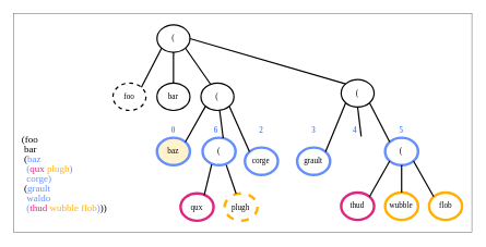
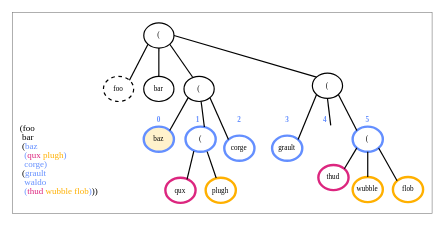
  <mxCell id="0" />
  <mxCell id="1" parent="0" />
  <mxCell id="2" value="" style="rounded=0;whiteSpace=wrap;html=1;strokeColor=#7A7A7A;strokeWidth=1;fillColor=none;fontFamily=Fira Code;fontSize=14;fontColor=#FFFFFF;align=left;shadow=0;comic=0;glass=0;" vertex="1" parent="1"><mxGeometry x="20" width="700" height="335.11" as="geometry" y="20" /></mxCell>
  <mxCell id="3" value="&lt;div style=&quot;font-size: 15px ; line-height: 100% ; white-space: pre&quot;&gt;&lt;div&gt;&lt;font style=&quot;font-size: 15px&quot;&gt;&lt;span&gt;(&lt;font style=&quot;font-size: 15px&quot;&gt;foo&lt;/font&gt; &lt;/span&gt;&lt;/font&gt;&lt;/div&gt;&lt;div&gt;&lt;font style=&quot;font-size: 15px&quot;&gt;&lt;span&gt; bar&lt;/span&gt;&lt;/font&gt;&lt;/div&gt;&lt;div&gt;&lt;font style=&quot;font-size: 15px&quot;&gt;&lt;span&gt; &lt;font style=&quot;font-size: 15px&quot;&gt;(&lt;/font&gt;&lt;font style=&quot;font-size: 15px&quot; color=&quot;#648fff&quot;&gt;baz&lt;/font&gt;&lt;/span&gt;&lt;/font&gt;&lt;/div&gt;&lt;div&gt;&lt;span&gt;&lt;font color=&quot;#dc267f&quot; style=&quot;font-size: 15px&quot;&gt;  &lt;/font&gt;&lt;font style=&quot;font-size: 15px&quot; color=&quot;#648fff&quot;&gt;(&lt;/font&gt;&lt;font style=&quot;font-size: 15px&quot; color=&quot;#dc267f&quot;&gt;qux&lt;/font&gt; &lt;font style=&quot;font-size: 15px&quot; color=&quot;#ffb000&quot;&gt;plugh&lt;/font&gt;&lt;font style=&quot;font-size: 15px&quot; color=&quot;#648fff&quot;&gt;)&lt;/font&gt;&lt;/span&gt;&lt;/div&gt;&lt;div&gt;&lt;span&gt;&lt;font style=&quot;font-size: 15px&quot;&gt;  &lt;/font&gt;&lt;font style=&quot;font-size: 15px&quot; color=&quot;#648fff&quot;&gt;corge&lt;/font&gt;&lt;font color=&quot;#648fff&quot; style=&quot;font-size: 15px&quot;&gt;)&lt;/font&gt;&lt;/span&gt;&lt;/div&gt;&lt;div&gt;&lt;span&gt;&lt;font style=&quot;font-size: 15px&quot;&gt; &lt;/font&gt;&lt;font style=&quot;font-size: 15px&quot;&gt;(&lt;/font&gt;&lt;font color=&quot;#648fff&quot; style=&quot;font-size: 15px&quot;&gt;&lt;font style=&quot;font-size: 15px&quot;&gt;grault&lt;/font&gt; &lt;/font&gt;&lt;/span&gt;&lt;/div&gt;&lt;div&gt;&lt;font style=&quot;font-size: 15px&quot; color=&quot;#648fff&quot;&gt;&lt;span&gt;  waldo&lt;/span&gt;&lt;/font&gt;&lt;/div&gt;&lt;div&gt;&lt;span&gt;&lt;font style=&quot;font-size: 15px&quot; color=&quot;#648fff&quot;&gt;  (&lt;/font&gt;&lt;font style=&quot;font-size: 15px&quot; color=&quot;#dc267f&quot;&gt;thud&lt;/font&gt; &lt;font color=&quot;#ffb000&quot; style=&quot;font-size: 15px&quot;&gt;&lt;font style=&quot;font-size: 15px&quot;&gt;wubble&lt;/font&gt; &lt;font style=&quot;font-size: 15px&quot;&gt;flob&lt;/font&gt;&lt;/font&gt;&lt;font style=&quot;font-size: 15px&quot; color=&quot;#648fff&quot;&gt;)&lt;/font&gt;&lt;font style=&quot;font-size: 15px&quot;&gt;)&lt;/font&gt;)&lt;/span&gt;&lt;/div&gt;&lt;/div&gt;" style="text;html=1;strokeColor=none;fillColor=none;align=left;verticalAlign=middle;whiteSpace=wrap;rounded=0;fontFamily=Fira Code;FType=g;fontStyle=0" parent="1" vertex="1"><mxGeometry x="30.5" y="198" width="272" height="133" as="geometry" /></mxCell>
  <mxCell id="4" value="" style="group" vertex="1" connectable="0" parent="1"><mxGeometry x="172" y="37.5" width="533" height="300" as="geometry" /></mxCell>
  <mxCell id="5" value="" style="group;fontFamily=Fira Code;fontSize=12;" parent="4" vertex="1" connectable="0"><mxGeometry width="533" height="300" as="geometry" /></mxCell>
  <mxCell id="6" value="(" style="ellipse;whiteSpace=wrap;fontSize=12;fontStyle=0;labelBackgroundColor=none;labelBorderColor=none;strokeWidth=2;fontFamily=Fira Code;strokeColor=#000000;" parent="5" vertex="1"><mxGeometry x="67.241" width="50.362" height="41.921" as="geometry" /></mxCell>
  <mxCell id="7" value="foo" style="ellipse;whiteSpace=wrap;fontSize=12;fontStyle=0;labelBackgroundColor=none;labelBorderColor=none;strokeWidth=2;fontFamily=Fira Code;strokeColor=#000000;dashed=1;" parent="5" vertex="1"><mxGeometry y="89.083" width="50.362" height="41.921" as="geometry" /></mxCell>
  <mxCell id="8" value="bar" style="ellipse;whiteSpace=wrap;fontSize=12;fontStyle=0;labelBackgroundColor=none;labelBorderColor=none;strokeWidth=2;fontFamily=Fira Code;strokeColor=#000000;" parent="5" vertex="1"><mxGeometry x="67.15" y="89.083" width="50.362" height="41.921" as="geometry" /></mxCell>
  <mxCell id="9" value="(" style="ellipse;whiteSpace=wrap;fontSize=12;fontStyle=0;labelBackgroundColor=none;labelBorderColor=none;strokeWidth=2;fontFamily=Fira Code;strokeColor=#000000;" parent="5" vertex="1"><mxGeometry x="134.299" y="89.083" width="50.362" height="41.921" as="geometry" /></mxCell>
  <mxCell id="10" value="(" style="ellipse;whiteSpace=wrap;fontSize=12;fontStyle=0;labelBackgroundColor=none;labelBorderColor=none;strokeWidth=2;fontFamily=Fira Code;strokeColor=#000000;" parent="5" vertex="1"><mxGeometry x="348.339" y="83.843" width="50.362" height="41.921" as="geometry" /></mxCell>
  <mxCell id="11" value="" style="endArrow=none;exitX=0;exitY=1;exitDx=0;exitDy=0;entryX=1;entryY=0;entryDx=0;entryDy=0;fontSize=12;fontStyle=0;labelBackgroundColor=none;labelBorderColor=none;strokeWidth=2;fontFamily=Fira Code;endFill=0;" parent="5" source="6" target="7" edge="1"><mxGeometry width="50" height="50" relative="1" as="geometry"><mxPoint x="-12.591" y="167.686" as="sourcePoint" /><mxPoint x="8.394" y="141.485" as="targetPoint" /></mxGeometry></mxCell>
  <mxCell id="12" value="" style="endArrow=none;exitX=0.5;exitY=1;exitDx=0;exitDy=0;entryX=0.5;entryY=0;entryDx=0;entryDy=0;fontSize=12;fontStyle=0;labelBackgroundColor=none;labelBorderColor=none;strokeWidth=2;fontFamily=Fira Code;endFill=0;" parent="5" source="6" target="8" edge="1"><mxGeometry width="50" height="50" relative="1" as="geometry"><mxPoint x="-12.591" y="167.686" as="sourcePoint" /><mxPoint x="8.394" y="141.485" as="targetPoint" /></mxGeometry></mxCell>
  <mxCell id="13" value="" style="endArrow=none;exitX=1;exitY=1;exitDx=0;exitDy=0;entryX=0.283;entryY=0.025;entryDx=0;entryDy=0;fontSize=12;fontStyle=0;labelBackgroundColor=none;labelBorderColor=none;strokeWidth=2;fontFamily=Fira Code;entryPerimeter=0;endFill=0;" parent="5" source="6" target="9" edge="1"><mxGeometry width="50" height="50" relative="1" as="geometry"><mxPoint x="-12.591" y="167.686" as="sourcePoint" /><mxPoint x="8.394" y="141.485" as="targetPoint" /></mxGeometry></mxCell>
  <mxCell id="14" value="baz" style="ellipse;whiteSpace=wrap;fontSize=12;fontStyle=0;labelBackgroundColor=none;labelBorderColor=none;strokeWidth=4;fontFamily=Fira Code;strokeColor=#648FFF;fillColor=#fff2cc;" parent="5" vertex="1"><mxGeometry x="67.15" y="172.926" width="50.362" height="41.921" as="geometry" /></mxCell>
  <mxCell id="15" value="(" style="ellipse;whiteSpace=wrap;fontSize=12;fontStyle=0;labelBackgroundColor=none;labelBorderColor=none;strokeWidth=4;fontFamily=Fira Code;strokeColor=#648FFF;" parent="5" vertex="1"><mxGeometry x="136.817" y="172.926" width="50.362" height="41.921" as="geometry" /></mxCell>
  <mxCell id="16" value="corge" style="ellipse;whiteSpace=wrap;fontSize=12;fontStyle=0;labelBackgroundColor=none;labelBorderColor=none;strokeWidth=4;fontFamily=Fira Code;strokeColor=#648FFF;" parent="5" vertex="1"><mxGeometry x="201.449" y="187.926" width="50.362" height="41.921" as="geometry" /></mxCell>
  <mxCell id="17" value="" style="endArrow=none;exitX=1;exitY=0.5;exitDx=0;exitDy=0;entryX=0;entryY=0;entryDx=0;entryDy=0;fontSize=12;fontStyle=0;labelBackgroundColor=none;labelBorderColor=none;strokeWidth=2;fontFamily=Fira Code;endFill=0;" parent="5" source="6" target="10" edge="1"><mxGeometry width="50" height="50" relative="1" as="geometry"><mxPoint x="-12.591" y="251.528" as="sourcePoint" /><mxPoint x="8.394" y="225.328" as="targetPoint" /></mxGeometry></mxCell>
  <mxCell id="18" value="grault" style="ellipse;whiteSpace=wrap;fontSize=12;fontStyle=0;labelBackgroundColor=none;labelBorderColor=none;strokeWidth=4;fontFamily=Fira Code;strokeColor=#648FFF;" parent="5" vertex="1"><mxGeometry x="281.189" y="187.926" width="50.362" height="41.921" as="geometry" /></mxCell>
  <mxCell id="19" value="(" style="ellipse;whiteSpace=wrap;fontSize=12;fontStyle=0;labelBackgroundColor=none;labelBorderColor=none;strokeWidth=4;fontFamily=Fira Code;strokeColor=#648FFF;" parent="5" vertex="1"><mxGeometry x="415.488" y="172.926" width="50.362" height="41.921" as="geometry" /></mxCell>
  <mxCell id="20" value="qux" style="ellipse;whiteSpace=wrap;fontSize=12;fontStyle=0;labelBackgroundColor=none;labelBorderColor=none;strokeWidth=4;fontFamily=Fira Code;strokeColor=#DC267F;" parent="5" vertex="1"><mxGeometry x="103.243" y="258.079" width="50.362" height="41.921" as="geometry" /></mxCell>
- <mxCell id="21" value="plugh" style="ellipse;whiteSpace=wrap;fontSize=12;fontStyle=0;labelBackgroundColor=none;labelBorderColor=none;strokeWidth=4;fontFamily=Fira Code;strokeColor=#FFB000;dashed=1;" parent="5" vertex="1"><mxGeometry x="170.392" y="258.079" width="50.362" height="41.921" as="geometry" /></mxCell>
- <mxCell id="22" value="thud" style="ellipse;whiteSpace=wrap;fontSize=12;fontStyle=0;labelBackgroundColor=none;labelBorderColor=none;strokeWidth=4;fontFamily=Fira Code;strokeColor=#DC267F;" parent="5" vertex="1"><mxGeometry x="348.339" y="256.769" width="50.362" height="41.921" as="geometry" /></mxCell>
+ <mxCell id="21" value="plugh" style="ellipse;whiteSpace=wrap;fontSize=12;fontStyle=0;labelBackgroundColor=none;labelBorderColor=none;strokeWidth=4;fontFamily=Fira Code;strokeColor=#FFB000;" parent="5" vertex="1"><mxGeometry x="170.392" y="258.079" width="50.362" height="41.921" as="geometry" /></mxCell>
+ <mxCell id="22" value="thud" style="ellipse;whiteSpace=wrap;fontSize=12;fontStyle=0;labelBackgroundColor=none;labelBorderColor=none;strokeWidth=4;fontFamily=Fira Code;strokeColor=#DC267F;" parent="5" vertex="1"><mxGeometry x="358.339" y="236.769" width="50.362" height="41.921" as="geometry" /></mxCell>
  <mxCell id="23" value="wubble" style="ellipse;whiteSpace=wrap;fontSize=12;fontStyle=0;labelBackgroundColor=none;labelBorderColor=none;strokeWidth=4;fontFamily=Fira Code;strokeColor=#FFB000;" parent="5" vertex="1"><mxGeometry x="415.488" y="256.769" width="50.362" height="41.921" as="geometry" /></mxCell>
  <mxCell id="24" value="flob" style="ellipse;whiteSpace=wrap;fontSize=12;fontStyle=0;labelBackgroundColor=none;labelBorderColor=none;strokeWidth=4;fontFamily=Fira Code;strokeColor=#FFB000;" parent="5" vertex="1"><mxGeometry x="482.638" y="256.769" width="50.362" height="41.921" as="geometry" /></mxCell>
  <mxCell id="25" value="" style="endArrow=none;exitX=0;exitY=1;exitDx=0;exitDy=0;entryX=1;entryY=0;entryDx=0;entryDy=0;fontSize=12;fontStyle=0;labelBackgroundColor=none;labelBorderColor=none;strokeWidth=2;fontFamily=Fira Code;endFill=0;" parent="5" source="9" target="14" edge="1"><mxGeometry width="50" height="50" relative="1" as="geometry"><mxPoint x="121.709" y="162.445" as="sourcePoint" /><mxPoint x="142.693" y="136.245" as="targetPoint" /></mxGeometry></mxCell>
  <mxCell id="26" value="" style="endArrow=none;exitX=0.567;exitY=1;exitDx=0;exitDy=0;entryX=0.625;entryY=0.013;entryDx=0;entryDy=0;fontSize=12;fontStyle=0;labelBackgroundColor=none;labelBorderColor=none;strokeWidth=2;fontFamily=Fira Code;entryPerimeter=0;exitPerimeter=0;endFill=0;" parent="5" source="9" target="15" edge="1"><mxGeometry width="50" height="50" relative="1" as="geometry"><mxPoint x="167.874" y="162.445" as="sourcePoint" /><mxPoint x="188.858" y="136.245" as="targetPoint" /></mxGeometry></mxCell>
  <mxCell id="27" value="" style="endArrow=none;exitX=1;exitY=1;exitDx=0;exitDy=0;entryX=0;entryY=0;entryDx=0;entryDy=0;fontSize=12;fontStyle=0;labelBackgroundColor=none;labelBorderColor=none;strokeWidth=2;fontFamily=Fira Code;endFill=0;" parent="5" source="9" target="16" edge="1"><mxGeometry width="50" height="50" relative="1" as="geometry"><mxPoint x="-12.591" y="361.572" as="sourcePoint" /><mxPoint x="8.394" y="335.371" as="targetPoint" /></mxGeometry></mxCell>
  <mxCell id="28" value="" style="endArrow=none;exitX=0;exitY=1;exitDx=0;exitDy=0;entryX=1;entryY=0;entryDx=0;entryDy=0;fontSize=12;fontStyle=0;labelBackgroundColor=none;labelBorderColor=none;strokeWidth=2;fontFamily=Fira Code;endFill=0;" parent="5" source="10" target="18" edge="1"><mxGeometry width="50" height="50" relative="1" as="geometry"><mxPoint x="310.567" y="167.686" as="sourcePoint" /><mxPoint x="331.551" y="141.485" as="targetPoint" /></mxGeometry></mxCell>
  <mxCell id="29" value="" style="endArrow=none;exitX=0.5;exitY=1;exitDx=0;exitDy=0;fontSize=12;fontStyle=0;labelBackgroundColor=none;labelBorderColor=none;strokeWidth=2;fontFamily=Fira Code;endFill=0;" parent="5" source="10" edge="1"><mxGeometry width="50" height="50" relative="1" as="geometry"><mxPoint x="360.929" y="162.445" as="sourcePoint" /><mxPoint x="378.976" y="170.83" as="targetPoint" /></mxGeometry></mxCell>
  <mxCell id="30" value="" style="endArrow=none;exitX=1;exitY=1;exitDx=0;exitDy=0;entryX=0;entryY=0;entryDx=0;entryDy=0;fontSize=12;fontStyle=0;labelBackgroundColor=none;labelBorderColor=none;strokeWidth=2;fontFamily=Fira Code;endFill=0;" parent="5" source="10" target="19" edge="1"><mxGeometry width="50" height="50" relative="1" as="geometry"><mxPoint x="365.126" y="157.205" as="sourcePoint" /><mxPoint x="386.11" y="131.004" as="targetPoint" /></mxGeometry></mxCell>
  <mxCell id="31" value="" style="endArrow=none;exitX=0.275;exitY=0.938;exitDx=0;exitDy=0;entryX=0.717;entryY=0.063;entryDx=0;entryDy=0;entryPerimeter=0;exitPerimeter=0;fontSize=12;fontStyle=0;labelBackgroundColor=none;labelBorderColor=none;strokeWidth=2;fontFamily=Fira Code;endFill=0;" parent="5" target="20" edge="1"><mxGeometry width="50" height="50" relative="1" as="geometry"><mxPoint x="150.667" y="213.558" as="sourcePoint" /><mxPoint x="174.589" y="347.162" as="targetPoint" /></mxGeometry></mxCell>
  <mxCell id="32" value="" style="endArrow=none;exitX=0.717;exitY=0.963;exitDx=0;exitDy=0;exitPerimeter=0;entryX=0.35;entryY=0.013;entryDx=0;entryDy=0;entryPerimeter=0;fontSize=12;fontStyle=0;labelBackgroundColor=none;labelBorderColor=none;strokeWidth=2;fontFamily=Fira Code;endFill=0;" parent="5" target="21" edge="1"><mxGeometry width="50" height="50" relative="1" as="geometry"><mxPoint x="172.927" y="214.606" as="sourcePoint" /><mxPoint x="195.573" y="221.397" as="targetPoint" /></mxGeometry></mxCell>
  <mxCell id="33" value="" style="endArrow=none;exitX=0;exitY=1;exitDx=0;exitDy=0;entryX=1;entryY=0;entryDx=0;entryDy=0;fontSize=12;fontStyle=0;labelBackgroundColor=none;labelBorderColor=none;strokeWidth=2;fontFamily=Fira Code;endFill=0;" parent="5" source="19" target="22" edge="1"><mxGeometry width="50" height="50" relative="1" as="geometry"><mxPoint x="415.488" y="246.288" as="sourcePoint" /><mxPoint x="436.472" y="220.087" as="targetPoint" /></mxGeometry></mxCell>
  <mxCell id="34" value="" style="endArrow=none;exitX=0.5;exitY=1;exitDx=0;exitDy=0;entryX=0.5;entryY=0;entryDx=0;entryDy=0;fontSize=12;fontStyle=0;labelBackgroundColor=none;labelBorderColor=none;strokeWidth=2;fontFamily=Fira Code;endFill=0;" parent="5" source="19" target="23" edge="1"><mxGeometry width="50" height="50" relative="1" as="geometry"><mxPoint x="461.654" y="256.769" as="sourcePoint" /><mxPoint x="482.638" y="230.568" as="targetPoint" /></mxGeometry></mxCell>
  <mxCell id="35" value="" style="endArrow=none;exitX=1;exitY=1;exitDx=0;exitDy=0;entryX=0;entryY=0;entryDx=0;entryDy=0;fontSize=12;fontStyle=0;labelBackgroundColor=none;labelBorderColor=none;strokeWidth=2;fontFamily=Fira Code;endFill=0;" parent="5" source="19" target="24" edge="1"><mxGeometry width="50" height="50" relative="1" as="geometry"><mxPoint x="478.441" y="246.288" as="sourcePoint" /><mxPoint x="499.425" y="220.087" as="targetPoint" /></mxGeometry></mxCell>
  <mxCell id="36" value="&lt;b style=&quot;font-size: 12px;&quot;&gt;&lt;font color=&quot;#648fff&quot; style=&quot;font-size: 12px;&quot;&gt;0&lt;/font&gt;&lt;/b&gt;" style="text;html=1;strokeColor=none;fillColor=none;align=center;verticalAlign=middle;whiteSpace=wrap;rounded=0;labelBackgroundColor=none;fontFamily=Fira Code;fontSize=12;fontColor=#FFB000;" parent="5" vertex="1"><mxGeometry x="83.937" y="157.205" width="16.787" height="10.48" as="geometry" /></mxCell>
- <mxCell id="37" value="&lt;b style=&quot;font-size: 12px;&quot;&gt;&lt;font color=&quot;#648fff&quot; style=&quot;font-size: 12px;&quot;&gt;6&lt;/font&gt;&lt;/b&gt;" style="text;html=1;strokeColor=none;fillColor=none;align=center;verticalAlign=middle;whiteSpace=wrap;rounded=0;labelBackgroundColor=none;fontFamily=Fira Code;fontSize=12;fontColor=#FFB000;" parent="5" vertex="1"><mxGeometry x="149.408" y="157.205" width="16.787" height="10.48" as="geometry" /></mxCell>
+ <mxCell id="37" value="&lt;b style=&quot;font-size: 12px;&quot;&gt;&lt;font color=&quot;#648fff&quot; style=&quot;font-size: 12px;&quot;&gt;1&lt;/font&gt;&lt;/b&gt;" style="text;html=1;strokeColor=none;fillColor=none;align=center;verticalAlign=middle;whiteSpace=wrap;rounded=0;labelBackgroundColor=none;fontFamily=Fira Code;fontSize=12;fontColor=#FFB000;" parent="5" vertex="1"><mxGeometry x="149.408" y="157.205" width="16.787" height="10.48" as="geometry" /></mxCell>
  <mxCell id="38" value="&lt;b style=&quot;font-size: 12px;&quot;&gt;&lt;font color=&quot;#648fff&quot; style=&quot;font-size: 12px;&quot;&gt;2&lt;/font&gt;&lt;/b&gt;" style="text;html=1;strokeColor=none;fillColor=none;align=center;verticalAlign=middle;whiteSpace=wrap;rounded=0;labelBackgroundColor=none;fontFamily=Fira Code;fontSize=12;fontColor=#FFB000;" parent="5" vertex="1"><mxGeometry x="218.236" y="157.205" width="16.787" height="10.48" as="geometry" /></mxCell>
  <mxCell id="39" value="&lt;b style=&quot;font-size: 12px;&quot;&gt;&lt;font color=&quot;#648fff&quot; style=&quot;font-size: 12px;&quot;&gt;3&lt;/font&gt;&lt;/b&gt;" style="text;html=1;strokeColor=none;fillColor=none;align=center;verticalAlign=middle;whiteSpace=wrap;rounded=0;labelBackgroundColor=none;fontFamily=Fira Code;fontSize=12;fontColor=#FFB000;" parent="5" vertex="1"><mxGeometry x="297.976" y="156.157" width="16.787" height="10.48" as="geometry" /></mxCell>
  <mxCell id="40" value="&lt;b style=&quot;font-size: 12px;&quot;&gt;&lt;font color=&quot;#648fff&quot; style=&quot;font-size: 12px;&quot;&gt;4&lt;/font&gt;&lt;/b&gt;" style="text;html=1;strokeColor=none;fillColor=none;align=center;verticalAlign=middle;whiteSpace=wrap;rounded=0;labelBackgroundColor=none;fontFamily=Fira Code;fontSize=12;fontColor=#FFB000;" parent="5" vertex="1"><mxGeometry x="360.509" y="157.205" width="16.787" height="10.48" as="geometry" /></mxCell>
  <mxCell id="41" value="&lt;b style=&quot;font-size: 12px;&quot;&gt;&lt;font color=&quot;#648fff&quot; style=&quot;font-size: 12px;&quot;&gt;5&lt;/font&gt;&lt;/b&gt;" style="text;html=1;strokeColor=none;fillColor=none;align=center;verticalAlign=middle;whiteSpace=wrap;rounded=0;labelBackgroundColor=none;fontFamily=Fira Code;fontSize=12;fontColor=#FFB000;" parent="5" vertex="1"><mxGeometry x="432.276" y="157.205" width="16.787" height="10.48" as="geometry" /></mxCell>
